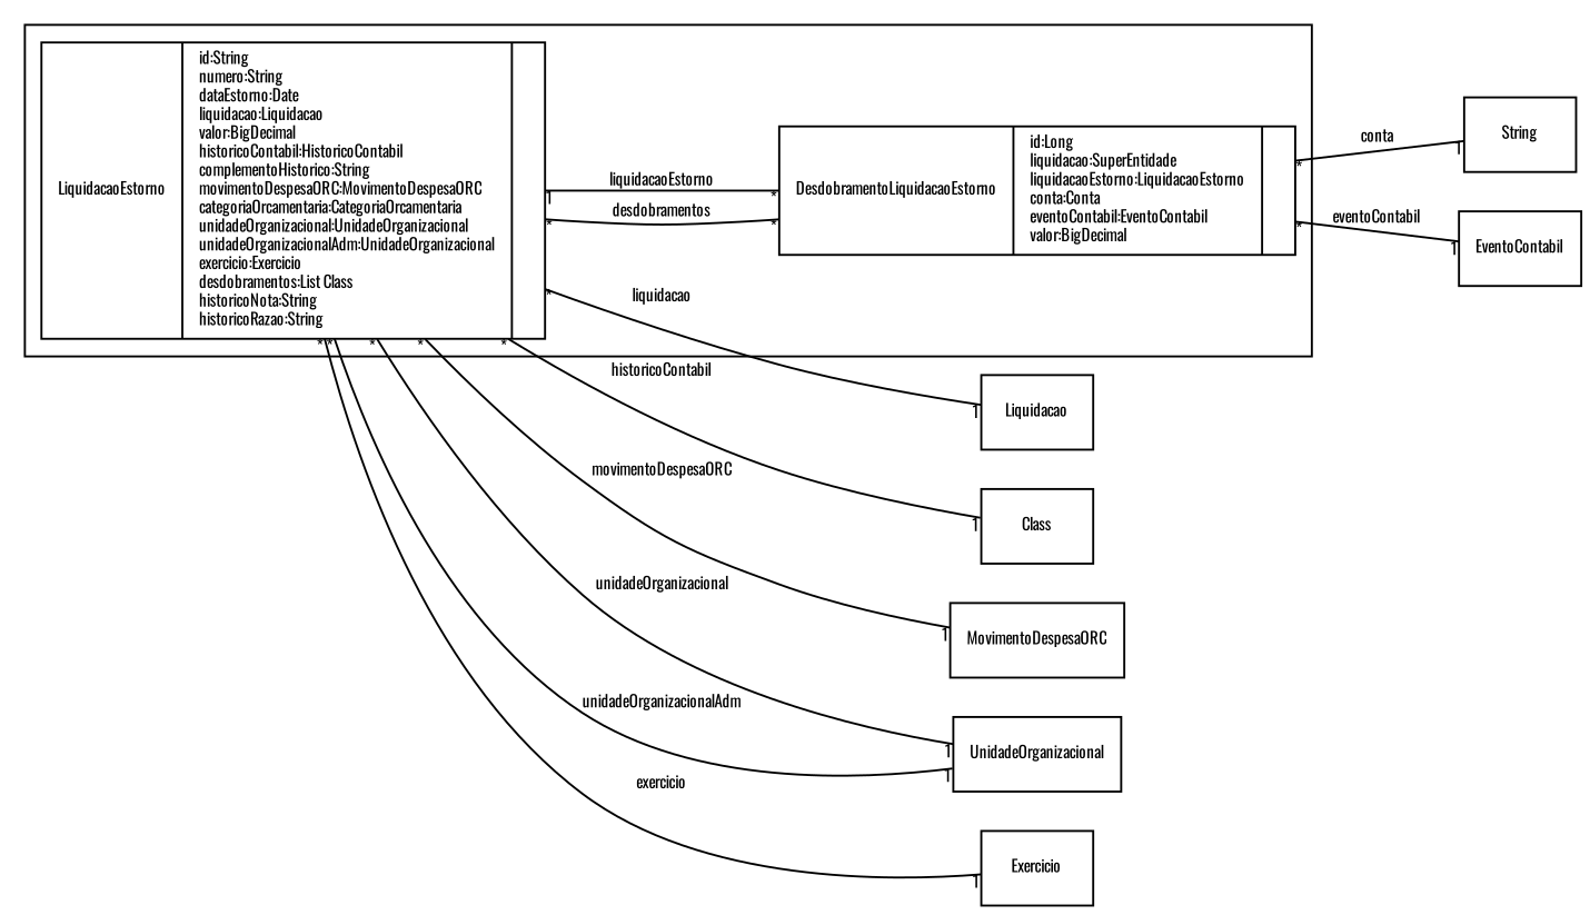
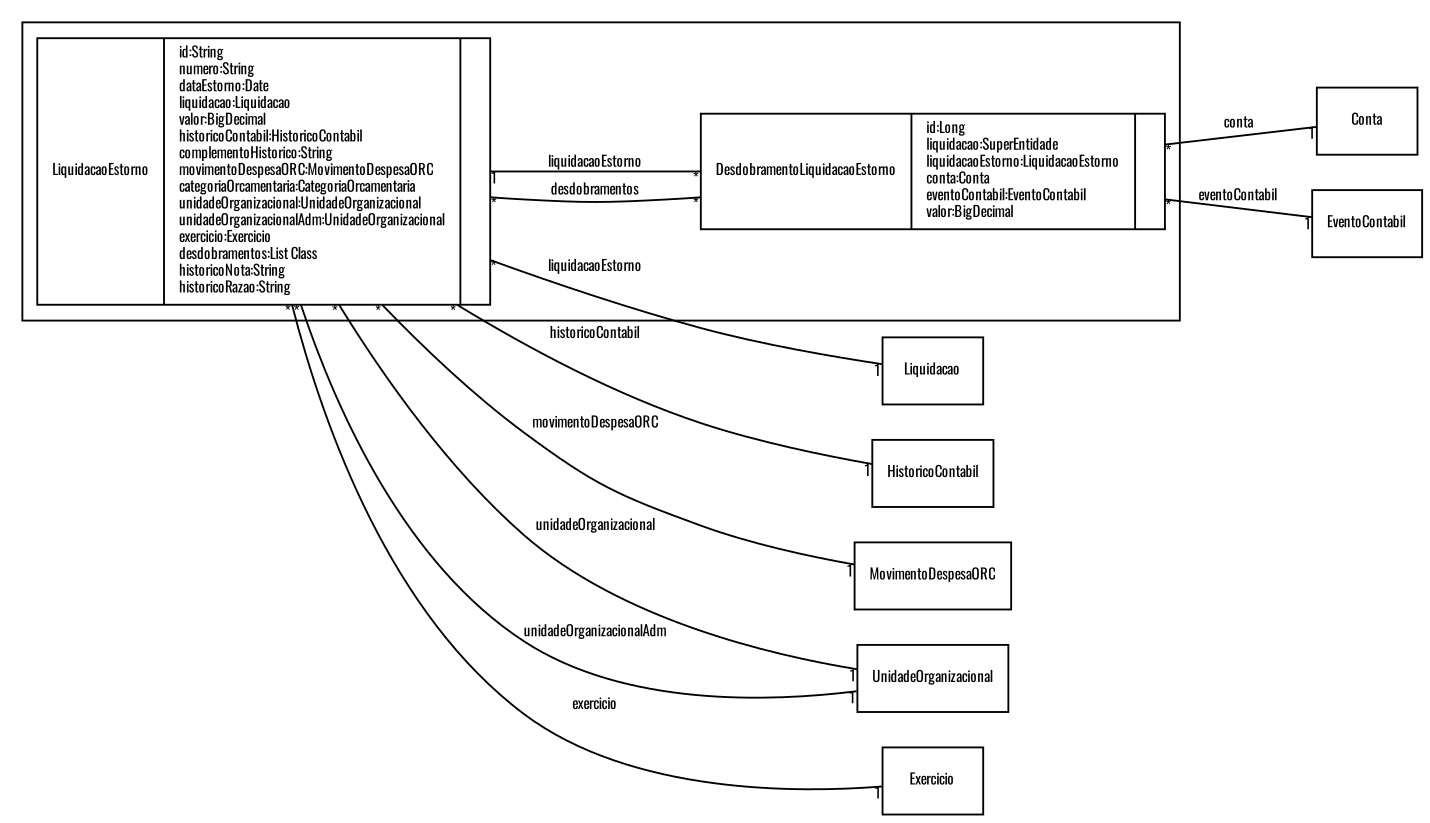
  digraph {
    fontname=Oswald
    fontsize=8
    rankdir=LR
    node [fontname=Oswald fontsize=8 shape=record]
    edge [arrowhead=none fontname=Oswald fontsize=8 headlabel=1 taillabel="*"]
    n1 [label="{LiquidacaoEstorno|id:String\lnumero:String\ldataEstorno:Date\lliquidacao:Liquidacao\lvalor:BigDecimal\lhistoricoContabil:HistoricoContabil\lcomplementoHistorico:String\lmovimentoDespesaORC:MovimentoDespesaORC\lcategoriaOrcamentaria:CategoriaOrcamentaria\lunidadeOrganizacional:UnidadeOrganizacional\lunidadeOrganizacionalAdm:UnidadeOrganizacional\lexercicio:Exercicio\ldesdobramentos:List Class\lhistoricoNota:String\lhistoricoRazao:String\l|\l}"]
    n2 [label="{DesdobramentoLiquidacaoEstorno|id:Long\lliquidacao:SuperEntidade\lliquidacaoEstorno:LiquidacaoEstorno\lconta:Conta\leventoContabil:EventoContabil\lvalor:BigDecimal\l|\l}"]
    Liquidacao
-   HistoricoContabil [label=Class]
+   HistoricoContabil
    MovimentoDespesaORC
    UnidadeOrganizacional
    Exercicio
-   Conta [label=String]
+   Conta
    EventoContabil
    subgraph cluster_1 {
      n1
      n2
    }
    n1 -> n2 [headlabel="*" label=desdobramentos]
-   n1 -> Liquidacao [label=liquidacao]
+   n1 -> Liquidacao [label=liquidacaoEstorno]
    n1 -> HistoricoContabil [label=historicoContabil]
    n1 -> MovimentoDespesaORC [label=movimentoDespesaORC]
    n1 -> UnidadeOrganizacional [label=unidadeOrganizacional]
    n1 -> UnidadeOrganizacional [label=unidadeOrganizacionalAdm]
    n1 -> Exercicio [label=exercicio]
    n2 -> n1 [label=liquidacaoEstorno]
    n2 -> Conta [label=conta]
    n2 -> EventoContabil [label=eventoContabil]
  }
